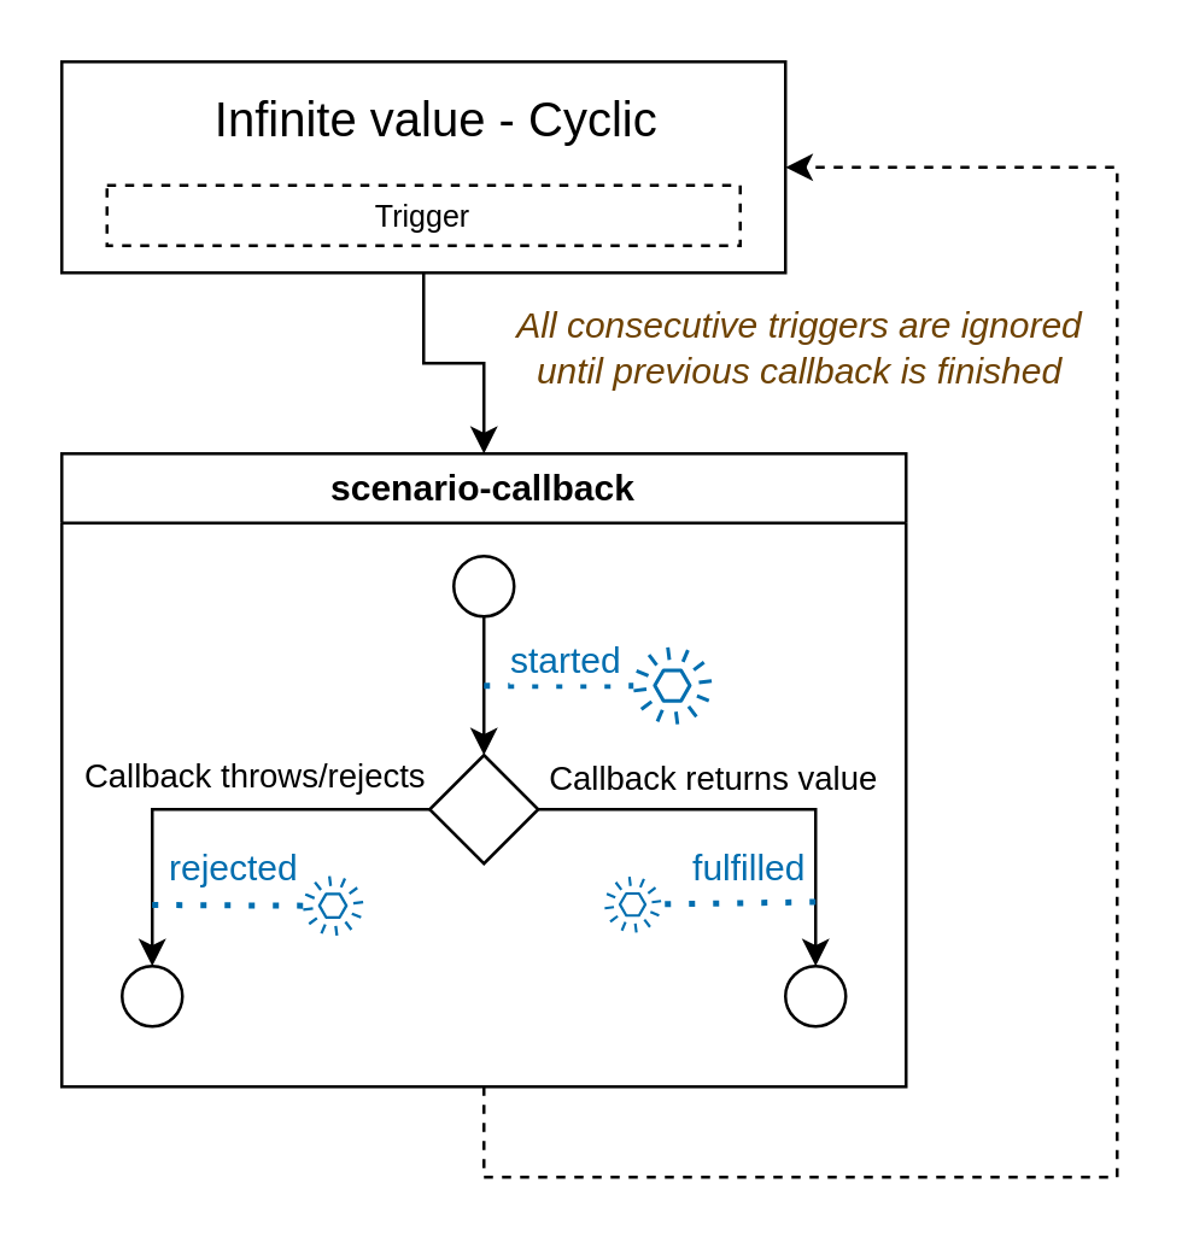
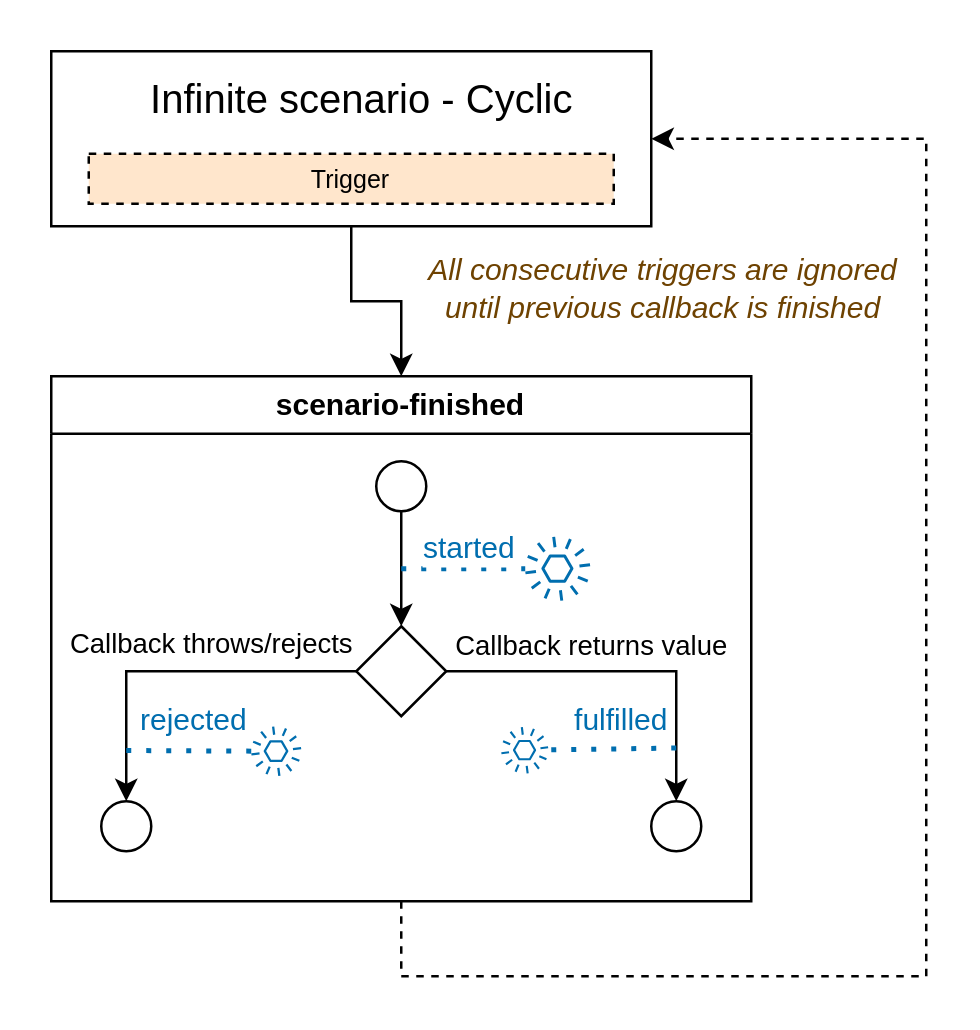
  <mxCell id="0" />
  <mxCell id="1" parent="0" />
  <mxCell id="2" style="edgeStyle=orthogonalEdgeStyle;rounded=0;orthogonalLoop=1;jettySize=auto;html=1;entryX=1;entryY=0.5;entryDx=0;entryDy=0;dashed=1;" edge="1" parent="1" source="3" target="26"><mxGeometry relative="1" as="geometry"><Array as="points"><mxPoint x="160" y="390" /><mxPoint x="370" y="390" /><mxPoint x="370" y="55" /></Array></mxGeometry></mxCell>
- <mxCell id="3" value="scenario-callback" style="swimlane;whiteSpace=wrap;html=1;" vertex="1" parent="1"><mxGeometry x="20" y="150" width="280" height="210" as="geometry" /></mxCell>
+ <mxCell id="3" value="scenario-finished" style="swimlane;whiteSpace=wrap;html=1;" vertex="1" parent="1"><mxGeometry x="20" y="150" width="280" height="210" as="geometry" /></mxCell>
  <mxCell id="4" value="" style="edgeStyle=orthogonalEdgeStyle;rounded=0;orthogonalLoop=1;jettySize=auto;html=1;" edge="1" parent="3" source="5" target="10"><mxGeometry relative="1" as="geometry" /></mxCell>
  <mxCell id="5" value="" style="ellipse;whiteSpace=wrap;html=1;aspect=fixed;" vertex="1" parent="3"><mxGeometry x="130" y="34" width="20" height="20" as="geometry" /></mxCell>
  <mxCell id="6" value="" style="edgeStyle=orthogonalEdgeStyle;rounded=0;orthogonalLoop=1;jettySize=auto;html=1;" edge="1" parent="3" source="10" target="15"><mxGeometry relative="1" as="geometry" /></mxCell>
  <mxCell id="7" value="Callback throws/rejects" style="edgeLabel;html=1;align=center;verticalAlign=middle;resizable=0;points=[];" vertex="1" connectable="0" parent="6"><mxGeometry x="-0.503" y="-3" relative="1" as="geometry"><mxPoint x="-23" y="-9" as="offset" /></mxGeometry></mxCell>
  <mxCell id="8" value="" style="edgeStyle=orthogonalEdgeStyle;rounded=0;orthogonalLoop=1;jettySize=auto;html=1;" edge="1" parent="3" source="10" target="16"><mxGeometry relative="1" as="geometry"><mxPoint x="210" y="170" as="targetPoint" /></mxGeometry></mxCell>
  <mxCell id="9" value="Callback returns value" style="edgeLabel;html=1;align=center;verticalAlign=middle;resizable=0;points=[];" vertex="1" connectable="0" parent="8"><mxGeometry x="-0.703" y="1" relative="1" as="geometry"><mxPoint x="36" y="-10" as="offset" /></mxGeometry></mxCell>
  <mxCell id="10" value="" style="rhombus;whiteSpace=wrap;html=1;" vertex="1" parent="3"><mxGeometry x="122" y="100" width="36" height="36" as="geometry" /></mxCell>
  <mxCell id="11" value="" style="group" vertex="1" connectable="0" parent="3"><mxGeometry x="140" y="70" width="75.59" height="20" as="geometry" /></mxCell>
  <mxCell id="12" value="" style="endArrow=none;dashed=1;html=1;dashPattern=1 3;strokeWidth=2;rounded=0;fillColor=#1ba1e2;strokeColor=#006EAF;" edge="1" parent="11" target="14"><mxGeometry width="50" height="50" relative="1" as="geometry"><mxPoint y="7" as="sourcePoint" /><mxPoint x="10.409" y="25.2" as="targetPoint" /></mxGeometry></mxCell>
  <mxCell id="13" value="started" style="edgeLabel;html=1;align=center;verticalAlign=middle;resizable=0;points=[];fontSize=12;fontColor=#006EAF;" vertex="1" connectable="0" parent="12"><mxGeometry x="0.211" relative="1" as="geometry"><mxPoint x="-4" y="-9" as="offset" /></mxGeometry></mxCell>
  <mxCell id="14" value="" style="sketch=0;outlineConnect=0;fontColor=#ffffff;fillColor=#006EAF;strokeColor=#006EAF;dashed=0;verticalLabelPosition=bottom;verticalAlign=top;align=center;html=1;fontSize=12;fontStyle=0;aspect=fixed;pointerEvents=1;shape=mxgraph.aws4.event;" vertex="1" parent="11"><mxGeometry x="49.59" y="-6" width="26" height="26" as="geometry" /></mxCell>
  <mxCell id="15" value="" style="ellipse;whiteSpace=wrap;html=1;" vertex="1" parent="3"><mxGeometry x="20" y="170" width="20" height="20" as="geometry" /></mxCell>
  <mxCell id="16" value="" style="ellipse;whiteSpace=wrap;html=1;" vertex="1" parent="3"><mxGeometry x="240" y="170" width="20" height="20" as="geometry" /></mxCell>
  <mxCell id="17" value="" style="group" vertex="1" connectable="0" parent="3"><mxGeometry x="30" y="140" width="70" height="20" as="geometry" /></mxCell>
  <mxCell id="18" value="" style="endArrow=none;dashed=1;html=1;dashPattern=1 3;strokeWidth=2;rounded=0;fillColor=#1ba1e2;strokeColor=#006EAF;" edge="1" parent="17" target="20"><mxGeometry width="50" height="50" relative="1" as="geometry"><mxPoint y="9.71" as="sourcePoint" /><mxPoint x="129" y="9.71" as="targetPoint" /></mxGeometry></mxCell>
  <mxCell id="19" value="rejected" style="edgeLabel;html=1;align=left;verticalAlign=middle;resizable=0;points=[];fontSize=12;fontColor=#006EAF;rotation=0;" vertex="1" connectable="0" parent="18"><mxGeometry x="0.211" relative="1" as="geometry"><mxPoint x="-26" y="-12" as="offset" /></mxGeometry></mxCell>
  <mxCell id="20" value="" style="sketch=0;outlineConnect=0;fontColor=#ffffff;fillColor=#006EAF;strokeColor=#006EAF;dashed=0;verticalLabelPosition=bottom;verticalAlign=top;align=center;html=1;fontSize=12;fontStyle=0;aspect=fixed;pointerEvents=1;shape=mxgraph.aws4.event;" vertex="1" parent="17"><mxGeometry x="50" width="20" height="20" as="geometry" /></mxCell>
  <mxCell id="21" value="" style="group" vertex="1" connectable="0" parent="3"><mxGeometry x="180" y="140.2" width="70" height="18.8" as="geometry" /></mxCell>
  <mxCell id="22" value="" style="sketch=0;outlineConnect=0;fontColor=#ffffff;fillColor=#006EAF;strokeColor=#006EAF;dashed=0;verticalLabelPosition=bottom;verticalAlign=top;align=center;html=1;fontSize=12;fontStyle=0;aspect=fixed;pointerEvents=1;shape=mxgraph.aws4.event;" vertex="1" parent="21"><mxGeometry width="18.8" height="18.8" as="geometry" /></mxCell>
  <mxCell id="23" value="" style="endArrow=none;dashed=1;html=1;dashPattern=1 3;strokeWidth=2;rounded=0;fillColor=#1ba1e2;strokeColor=#006EAF;" edge="1" parent="21" target="22"><mxGeometry width="50" height="50" relative="1" as="geometry"><mxPoint x="70" y="8.51" as="sourcePoint" /><mxPoint x="150.84" y="8.51" as="targetPoint" /></mxGeometry></mxCell>
  <mxCell id="24" value="fulfilled" style="edgeLabel;html=1;align=right;verticalAlign=middle;resizable=0;points=[];fontSize=12;fontColor=#006EAF;rotation=0;" vertex="1" connectable="0" parent="23"><mxGeometry x="0.211" relative="1" as="geometry"><mxPoint x="28" y="-12" as="offset" /></mxGeometry></mxCell>
  <mxCell id="25" style="edgeStyle=orthogonalEdgeStyle;rounded=0;orthogonalLoop=1;jettySize=auto;html=1;" edge="1" parent="1" source="26" target="3"><mxGeometry relative="1" as="geometry" /></mxCell>
  <mxCell id="26" value="" style="rounded=0;whiteSpace=wrap;html=1;" vertex="1" parent="1"><mxGeometry x="20" y="20" width="240" height="70" as="geometry" /></mxCell>
- <mxCell id="27" value="Infinite value - Cyclic" style="text;html=1;strokeColor=none;fillColor=none;align=center;verticalAlign=middle;whiteSpace=wrap;rounded=0;fontSize=16;" vertex="1" parent="1"><mxGeometry x="57.5" y="24" width="172.5" height="30" as="geometry" /></mxCell>
+ <mxCell id="27" value="Infinite scenario - Cyclic" style="text;html=1;strokeColor=none;fillColor=none;align=center;verticalAlign=middle;whiteSpace=wrap;rounded=0;fontSize=16;" vertex="1" parent="1"><mxGeometry x="57.5" y="24" width="172.5" height="30" as="geometry" /></mxCell>
  <mxCell id="28" value="" style="group" vertex="1" connectable="0" parent="1"><mxGeometry x="55" y="37" width="190" height="44" as="geometry" /></mxCell>
- <mxCell id="29" value="&lt;font style=&quot;font-size: 10px;&quot;&gt;Trigger&lt;/font&gt;" style="rounded=0;whiteSpace=wrap;html=1;dashed=1;" vertex="1" parent="28"><mxGeometry x="-20" y="24" width="210" height="20" as="geometry" /></mxCell>
+ <mxCell id="29" value="&lt;font style=&quot;font-size: 10px;&quot;&gt;Trigger&lt;/font&gt;" style="rounded=0;whiteSpace=wrap;html=1;dashed=1;fillColor=#ffe6cc;" vertex="1" parent="28"><mxGeometry x="-20" y="24" width="210" height="20" as="geometry" /></mxCell>
  <mxCell id="30" value="All consecutive triggers are ignored until previous callback is finished" style="text;html=1;strokeColor=none;fillColor=none;align=center;verticalAlign=middle;whiteSpace=wrap;rounded=0;fontColor=#6E4201;fontStyle=2" vertex="1" parent="1"><mxGeometry x="160" y="100" width="210" height="30" as="geometry" /></mxCell>
